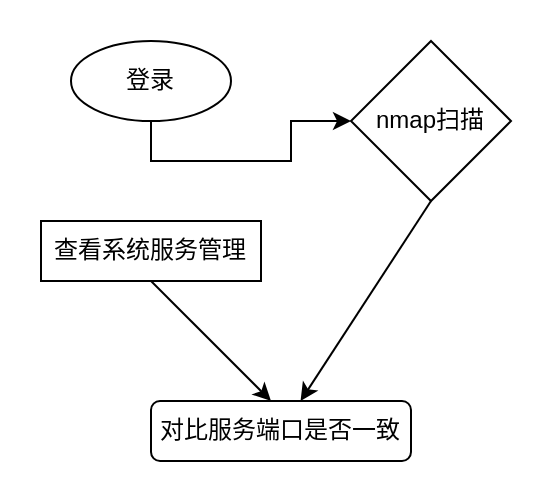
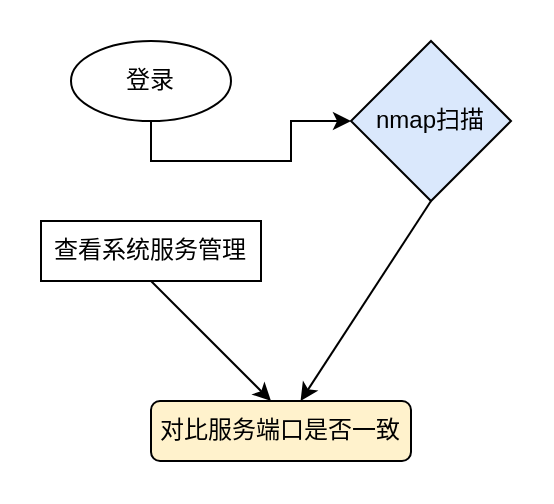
  <mxCell id="0" />
  <mxCell id="1" parent="0" />
  <mxCell id="2" style="edgeStyle=orthogonalEdgeStyle;rounded=0;orthogonalLoop=1;jettySize=auto;html=1;exitX=0.5;exitY=1;exitDx=0;exitDy=0;" parent="1" source="3" target="5" edge="1"><mxGeometry relative="1" as="geometry"><mxPoint x="75" y="90" as="targetPoint" /></mxGeometry></mxCell>
  <mxCell id="3" value="登录" style="ellipse;whiteSpace=wrap;html=1;" parent="1" vertex="1"><mxGeometry x="35" y="20" width="80" height="40" as="geometry" /></mxCell>
  <mxCell id="4" value="查看系统服务管理" style="rounded=0;whiteSpace=wrap;html=1;" parent="1" vertex="1"><mxGeometry x="20" y="110" width="110" height="30" as="geometry" /></mxCell>
- <mxCell id="5" value="nmap扫描" style="rhombus;whiteSpace=wrap;html=1;" parent="1" vertex="1"><mxGeometry x="175" y="20" width="80" height="80" as="geometry" /></mxCell>
- <mxCell id="6" value="对比服务端口是否一致" style="rounded=1;whiteSpace=wrap;html=1;" parent="1" vertex="1"><mxGeometry x="75" y="200" width="130" height="30" as="geometry" /></mxCell>
+ <mxCell id="5" value="nmap扫描" style="rhombus;whiteSpace=wrap;html=1;fillColor=#dae8fc;" parent="1" vertex="1"><mxGeometry x="175" y="20" width="80" height="80" as="geometry" /></mxCell>
+ <mxCell id="6" value="对比服务端口是否一致" style="rounded=1;whiteSpace=wrap;html=1;fillColor=#fff2cc;" parent="1" vertex="1"><mxGeometry x="75" y="200" width="130" height="30" as="geometry" /></mxCell>
  <mxCell id="7" value="" style="endArrow=classic;html=1;rounded=0;exitX=0.5;exitY=1;exitDx=0;exitDy=0;" parent="1" source="4" edge="1"><mxGeometry width="50" height="50" relative="1" as="geometry"><mxPoint x="95" y="250" as="sourcePoint" /><mxPoint x="135" y="200" as="targetPoint" /></mxGeometry></mxCell>
  <mxCell id="8" value="" style="endArrow=classic;html=1;rounded=0;exitX=0.5;exitY=1;exitDx=0;exitDy=0;" parent="1" source="5" target="6" edge="1"><mxGeometry width="50" height="50" relative="1" as="geometry"><mxPoint x="305" y="240" as="sourcePoint" /><mxPoint x="355" y="190" as="targetPoint" /></mxGeometry></mxCell>
